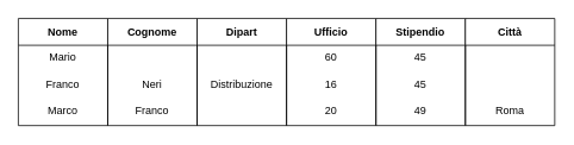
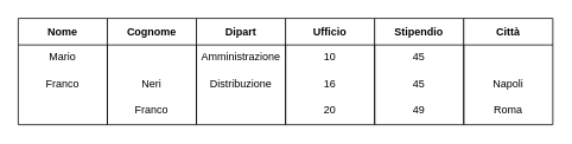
  <mxCell id="0" />
  <mxCell id="1" parent="0" />
  <mxCell id="2" value="Nome" style="swimlane;startSize=30;fontStyle=1" vertex="1" parent="1"><mxGeometry x="20" y="20" width="100" height="120" as="geometry" /></mxCell>
  <mxCell id="3" value="Mario" style="text;strokeColor=none;fillColor=none;spacingLeft=4;spacingRight=4;overflow=hidden;rotatable=0;points=[[0,0.5],[1,0.5]];portConstraint=eastwest;fontSize=12;align=center;" vertex="1" parent="2"><mxGeometry y="30" width="100" height="30" as="geometry" /></mxCell>
  <mxCell id="4" value="Franco" style="text;strokeColor=none;fillColor=none;spacingLeft=4;spacingRight=4;overflow=hidden;rotatable=0;points=[[0,0.5],[1,0.5]];portConstraint=eastwest;fontSize=12;align=center;" vertex="1" parent="2"><mxGeometry y="60" width="100" height="30" as="geometry" /></mxCell>
- <mxCell id="5" value="Marco" style="text;strokeColor=none;fillColor=none;spacingLeft=4;spacingRight=4;overflow=hidden;rotatable=0;points=[[0,0.5],[1,0.5]];portConstraint=eastwest;fontSize=12;align=center;" vertex="1" parent="2"><mxGeometry y="90" width="100" height="30" as="geometry" /></mxCell>
  <mxCell id="6" value="Cognome" style="swimlane;startSize=30;fontStyle=1" vertex="1" parent="1"><mxGeometry x="120" y="20" width="100" height="120" as="geometry" /></mxCell>
  <mxCell id="7" value="Neri" style="text;strokeColor=none;fillColor=none;spacingLeft=4;spacingRight=4;overflow=hidden;rotatable=0;points=[[0,0.5],[1,0.5]];portConstraint=eastwest;fontSize=12;align=center;" vertex="1" parent="6"><mxGeometry y="60" width="100" height="30" as="geometry" /></mxCell>
  <mxCell id="8" value="Franco" style="text;strokeColor=none;fillColor=none;spacingLeft=4;spacingRight=4;overflow=hidden;rotatable=0;points=[[0,0.5],[1,0.5]];portConstraint=eastwest;fontSize=12;align=center;" vertex="1" parent="6"><mxGeometry y="90" width="100" height="30" as="geometry" /></mxCell>
  <mxCell id="9" value="Dipart" style="swimlane;startSize=30;fontStyle=1" vertex="1" parent="1"><mxGeometry x="220" y="20" width="100" height="120" as="geometry" /></mxCell>
+ <mxCell id="10" value="Amministrazione" style="text;strokeColor=none;fillColor=none;spacingLeft=4;spacingRight=4;overflow=hidden;rotatable=0;points=[[0,0.5],[1,0.5]];portConstraint=eastwest;fontSize=12;align=center;" vertex="1" parent="9"><mxGeometry y="30" width="100" height="30" as="geometry" /></mxCell>
  <mxCell id="11" value="Distribuzione" style="text;strokeColor=none;fillColor=none;spacingLeft=4;spacingRight=4;overflow=hidden;rotatable=0;points=[[0,0.5],[1,0.5]];portConstraint=eastwest;fontSize=12;align=center;" vertex="1" parent="9"><mxGeometry y="60" width="100" height="30" as="geometry" /></mxCell>
  <mxCell id="12" value="Ufficio" style="swimlane;startSize=30;fontStyle=1" vertex="1" parent="1"><mxGeometry x="320" y="20" width="100" height="120" as="geometry" /></mxCell>
- <mxCell id="13" value="60" style="text;strokeColor=none;fillColor=none;spacingLeft=4;spacingRight=4;overflow=hidden;rotatable=0;points=[[0,0.5],[1,0.5]];portConstraint=eastwest;fontSize=12;align=center;" vertex="1" parent="12"><mxGeometry y="30" width="100" height="30" as="geometry" /></mxCell>
+ <mxCell id="13" value="10" style="text;strokeColor=none;fillColor=none;spacingLeft=4;spacingRight=4;overflow=hidden;rotatable=0;points=[[0,0.5],[1,0.5]];portConstraint=eastwest;fontSize=12;align=center;" vertex="1" parent="12"><mxGeometry y="30" width="100" height="30" as="geometry" /></mxCell>
  <mxCell id="14" value="16" style="text;strokeColor=none;fillColor=none;spacingLeft=4;spacingRight=4;overflow=hidden;rotatable=0;points=[[0,0.5],[1,0.5]];portConstraint=eastwest;fontSize=12;align=center;" vertex="1" parent="12"><mxGeometry y="60" width="100" height="30" as="geometry" /></mxCell>
  <mxCell id="15" value="20" style="text;strokeColor=none;fillColor=none;spacingLeft=4;spacingRight=4;overflow=hidden;rotatable=0;points=[[0,0.5],[1,0.5]];portConstraint=eastwest;fontSize=12;align=center;" vertex="1" parent="12"><mxGeometry y="90" width="100" height="30" as="geometry" /></mxCell>
  <mxCell id="16" value="Stipendio" style="swimlane;startSize=30;fontStyle=1" vertex="1" parent="1"><mxGeometry x="420" y="20" width="100" height="120" as="geometry" /></mxCell>
  <mxCell id="17" value="45" style="text;strokeColor=none;fillColor=none;spacingLeft=4;spacingRight=4;overflow=hidden;rotatable=0;points=[[0,0.5],[1,0.5]];portConstraint=eastwest;fontSize=12;align=center;" vertex="1" parent="16"><mxGeometry y="30" width="100" height="30" as="geometry" /></mxCell>
  <mxCell id="18" value="45" style="text;strokeColor=none;fillColor=none;spacingLeft=4;spacingRight=4;overflow=hidden;rotatable=0;points=[[0,0.5],[1,0.5]];portConstraint=eastwest;fontSize=12;align=center;" vertex="1" parent="16"><mxGeometry y="60" width="100" height="30" as="geometry" /></mxCell>
  <mxCell id="19" value="49" style="text;strokeColor=none;fillColor=none;spacingLeft=4;spacingRight=4;overflow=hidden;rotatable=0;points=[[0,0.5],[1,0.5]];portConstraint=eastwest;fontSize=12;align=center;" vertex="1" parent="16"><mxGeometry y="90" width="100" height="30" as="geometry" /></mxCell>
  <mxCell id="20" value="Città" style="swimlane;startSize=30;fontStyle=1" vertex="1" parent="1"><mxGeometry x="520" y="20" width="100" height="120" as="geometry" /></mxCell>
+ <mxCell id="21" value="Napoli" style="text;strokeColor=none;fillColor=none;spacingLeft=4;spacingRight=4;overflow=hidden;rotatable=0;points=[[0,0.5],[1,0.5]];portConstraint=eastwest;fontSize=12;align=center;" vertex="1" parent="20"><mxGeometry y="60" width="100" height="30" as="geometry" /></mxCell>
  <mxCell id="22" value="Roma" style="text;strokeColor=none;fillColor=none;spacingLeft=4;spacingRight=4;overflow=hidden;rotatable=0;points=[[0,0.5],[1,0.5]];portConstraint=eastwest;fontSize=12;align=center;" vertex="1" parent="20"><mxGeometry y="90" width="100" height="30" as="geometry" /></mxCell>
